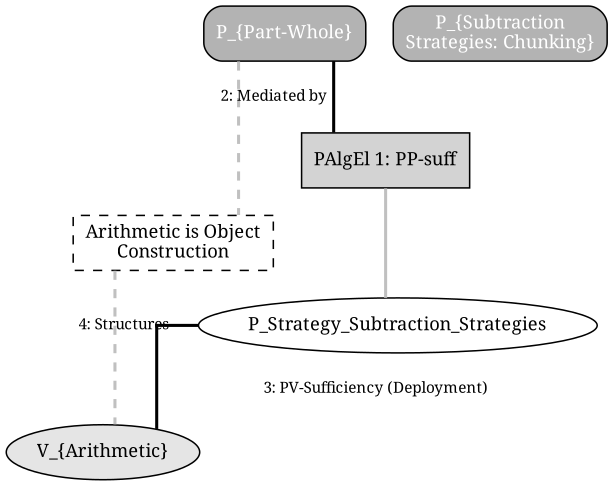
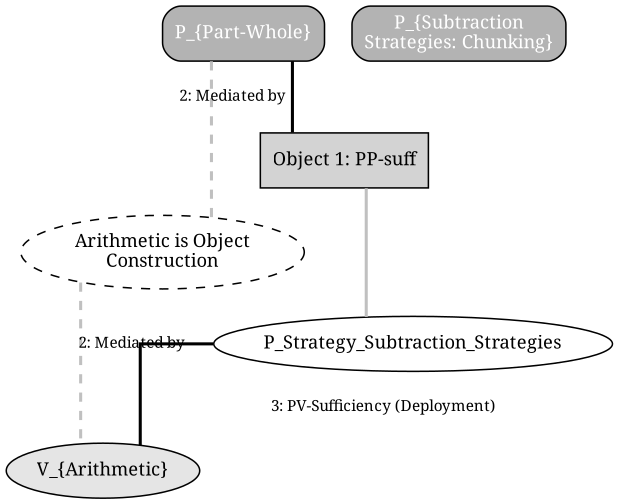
  digraph {
    rankdir=TB
    splines=ortho
    node [fontname=Serif fontsize=12 shape=box style="filled,rounded"]
    edge [arrowhead=stealth color=gray fontname=Serif fontsize=10 penwidth=2.0 style=solid]
    n1 [fillcolor=gray70 fontcolor=white label="P_{Part-Whole}"]
-   n2 [label="Arithmetic is Object\nConstruction" style=dashed]
-   n3 [fillcolor=lightgray fontcolor=black label="PAlgEl 1: PP-suff" style=filled]
+   n2 [label="Arithmetic is Object\nConstruction" shape=ellipse style=dashed]
+   n3 [fillcolor=lightgray fontcolor=black label="Object 1: PP-suff" style=filled]
    n4 [fillcolor=gray90 label="V_{Arithmetic}" shape=ellipse style=filled]
    P_Strategy_Subtraction_Strategies [shape="" style=""]
    n6 [fillcolor=gray70 fontcolor=white label="P_{Subtraction\nStrategies: Chunking}"]
    n1 -> n2 [label="2: Mediated by" style=dashed]
    n1 -> n3 [arrowhead=none color=black]
-   n2 -> n4 [label="4: Structures" style=dashed]
+   n2 -> n4 [label="2: Mediated by" style=dashed]
    n3 -> P_Strategy_Subtraction_Strategies [headport=_Chunking]
    P_Strategy_Subtraction_Strategies -> n4 [color=black label="3: PV-Sufficiency (Deployment)" tailport=_Chunking]
  }
